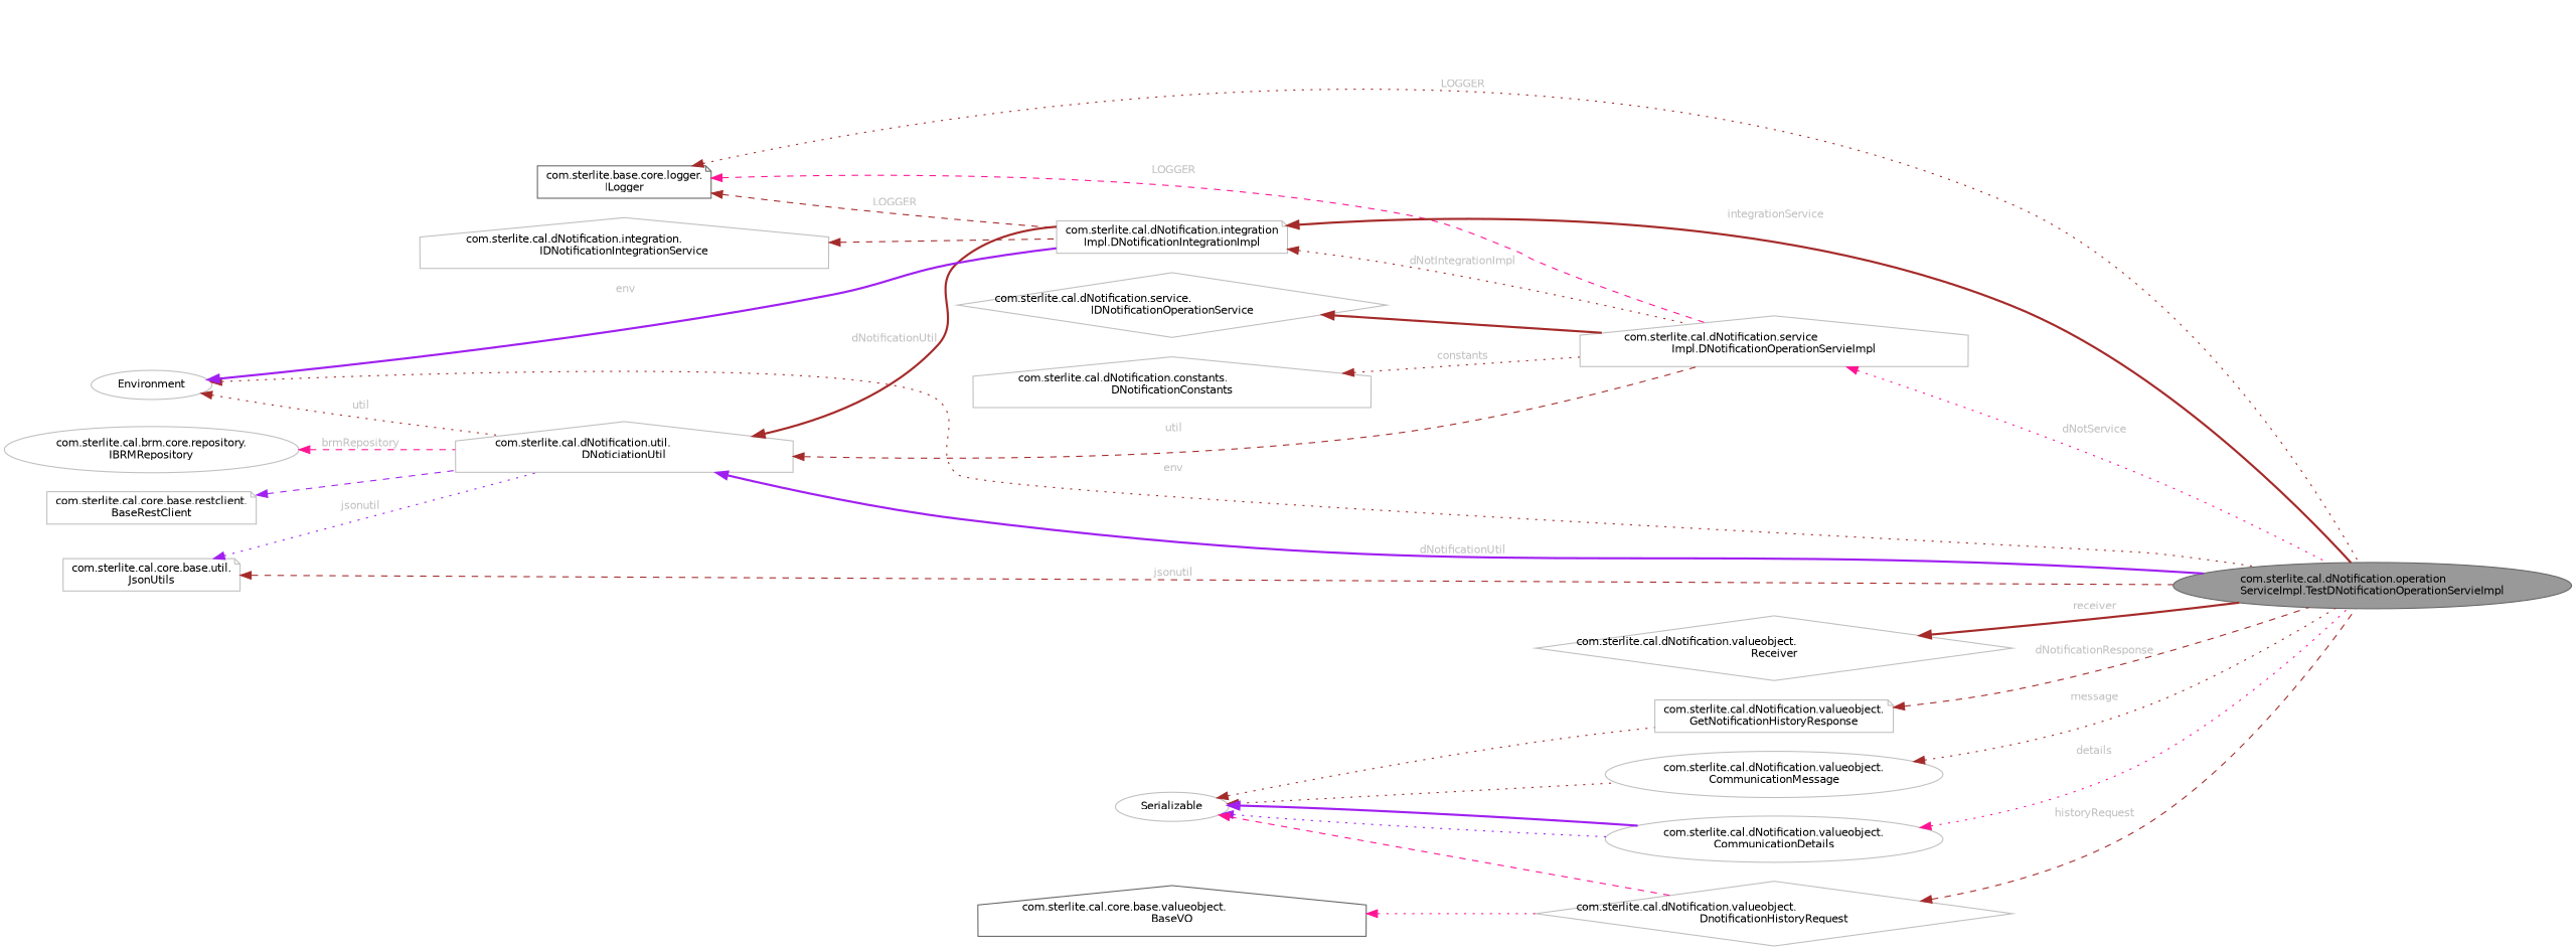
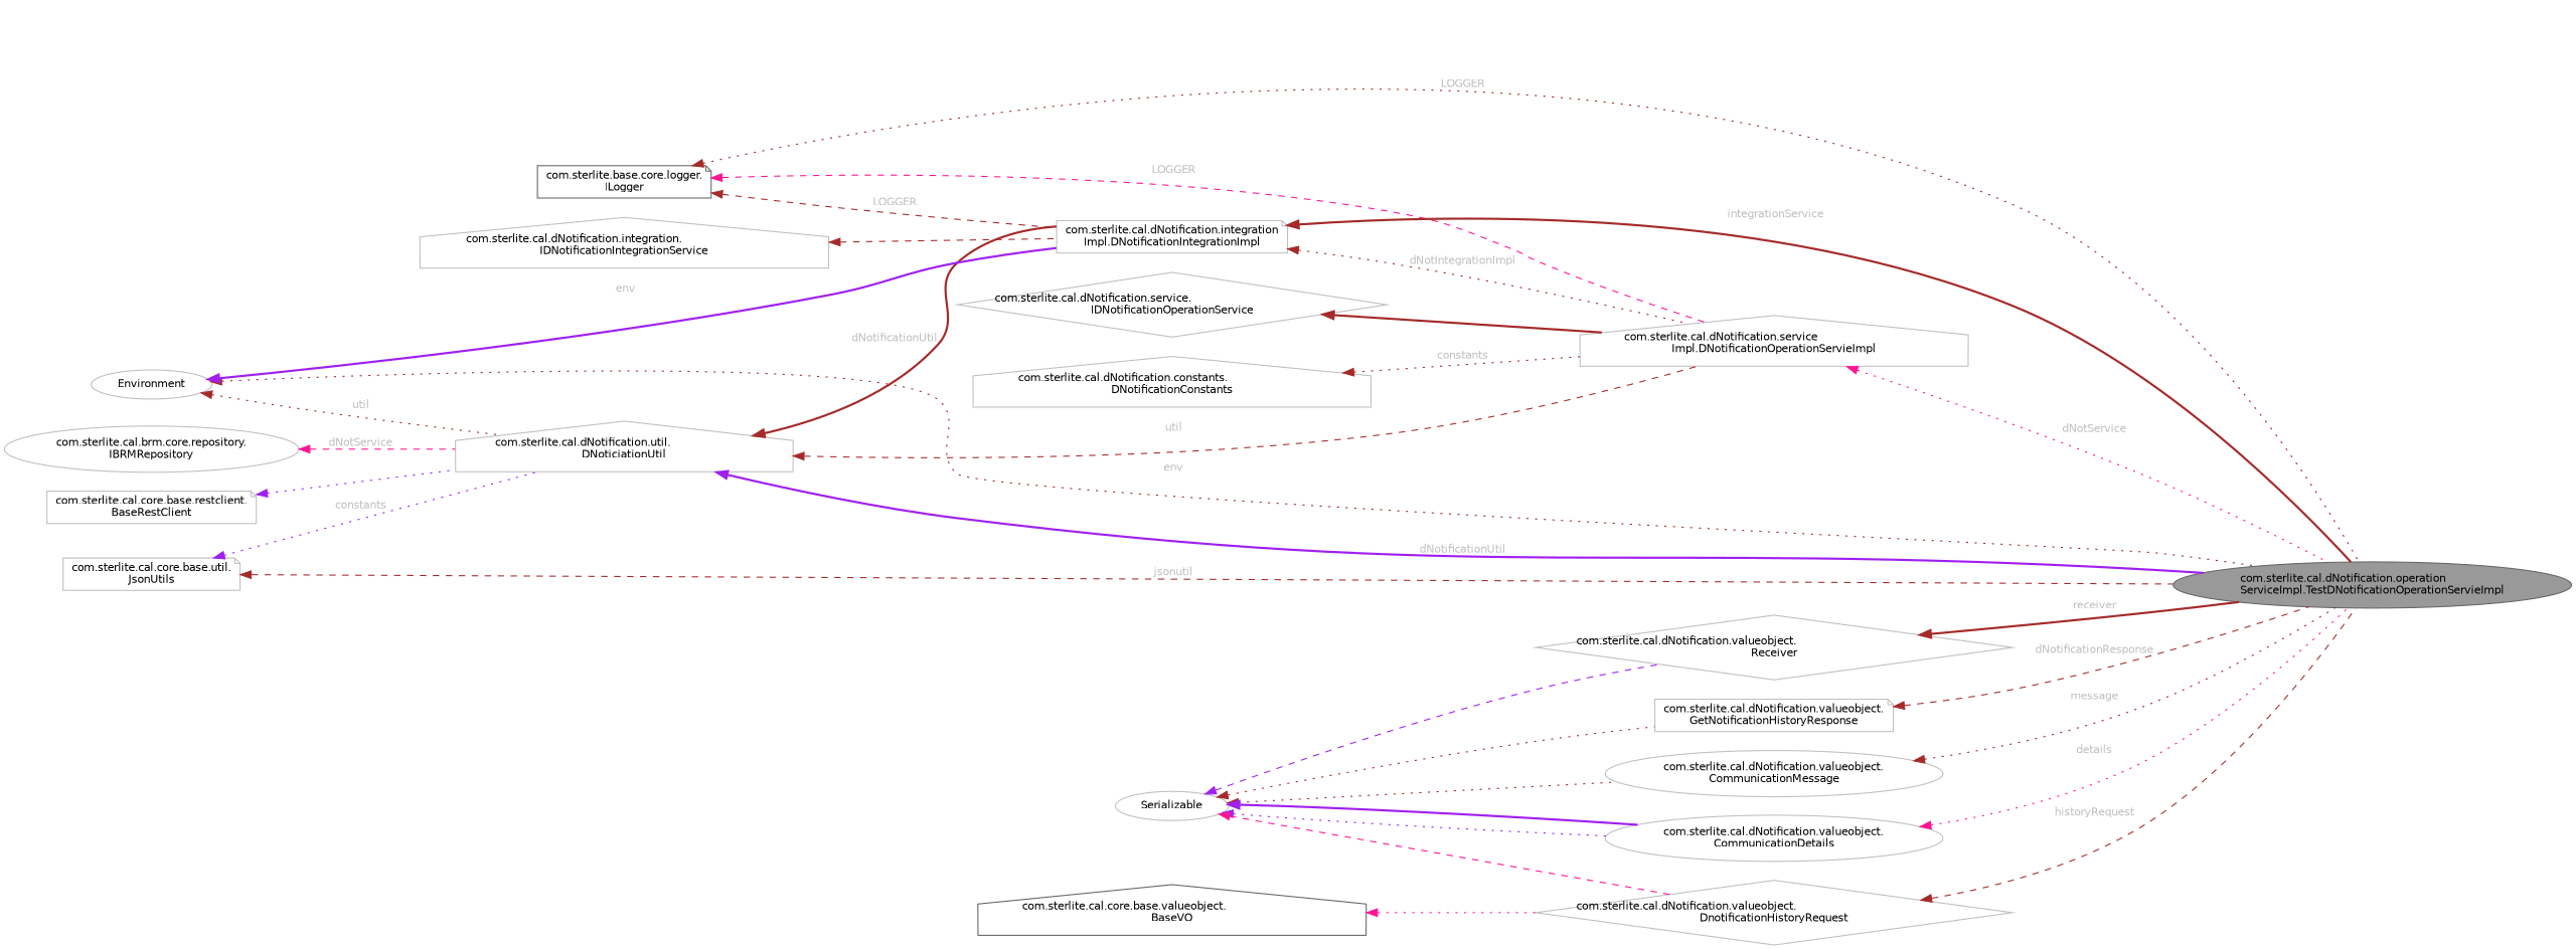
  digraph {
    rankdir=LR
    node [color=grey75 fillcolor=white fontname=Helvetica fontsize=10 shape=ellipse style=filled]
    edge [color=brown dir=back fontcolor=grey fontname=Helvetica fontsize=10 labelfontname=Helvetica labelfontsize=10 style=dotted]
    n1 [color=gray40 fillcolor=grey60 fontcolor=black height=0.2 label="com.sterlite.cal.dNotification.operation\lServiceImpl.TestDNotificationOperationServieImpl" width=0.4]
    n2 [color=gray40 height=0.2 label="com.sterlite.base.core.logger.\lILogger" shape=note width=0.4]
    n3 [height=0.2 label="com.sterlite.cal.dNotification.service\lImpl.DNotificationOperationServieImpl" shape=house width=0.4]
    n4 [height=0.2 label="com.sterlite.cal.dNotification.integration\lImpl.DNotificationIntegrationImpl" shape=note width=0.4]
    n5 [height=0.2 label="com.sterlite.cal.dNotification.service.\lIDNotificationOperationService" shape=diamond width=0.4]
    n6 [height=0.2 label="com.sterlite.cal.dNotification.util.\lDNoticiationUtil" shape=house width=0.4]
    n7 [height=0.2 label="com.sterlite.cal.core.base.restclient.\lBaseRestClient" shape=note width=0.4]
    n8 [height=0.2 label="com.sterlite.cal.brm.core.repository.\lIBRMRepository" width=0.4]
    n9 [height=0.2 label=Environment width=0.4]
    n10 [height=0.2 label="com.sterlite.cal.core.base.util.\lJsonUtils" shape=note width=0.4]
    n11 [height=0.2 label="com.sterlite.cal.dNotification.constants.\lDNotificationConstants" shape=house width=0.4]
    n12 [height=0.2 label="com.sterlite.cal.dNotification.integration.\lIDNotificationIntegrationService" shape=house width=0.4]
    n13 [height=0.2 label="com.sterlite.cal.dNotification.valueobject.\lGetNotificationHistoryResponse" shape=note width=0.4]
    n14 [height=0.2 label=Serializable width=0.4]
    n15 [height=0.2 label="com.sterlite.cal.dNotification.valueobject.\lCommunicationMessage" width=0.4]
    n16 [height=0.2 label="com.sterlite.cal.dNotification.valueobject.\lCommunicationDetails" width=0.4]
    n17 [height=0.2 label="com.sterlite.cal.dNotification.valueobject.\lReceiver" shape=diamond width=0.4]
    n18 [height=0.2 label="com.sterlite.cal.dNotification.valueobject.\lDnotificationHistoryRequest" shape=diamond width=0.4]
    n19 [color=gray40 height=0.2 label="com.sterlite.cal.core.base.valueobject.\lBaseVO" shape=house width=0.4]
    n2 -> n1 [label=" LOGGER"]
    n2 -> n3 [color=deeppink label=" LOGGER" style=dashed]
    n2 -> n4 [label=" LOGGER" style=dashed]
    n3 -> n1 [color=deeppink label=" dNotService"]
    n4 -> n1 [label=" integrationService" style=bold]
    n4 -> n3 [label=" dNotIntegrationImpl"]
    n5 -> n3 [style=bold fontcolor=""]
    n6 -> n1 [color=purple label=" dNotificationUtil" style=bold]
    n6 -> n3 [label=" util" style=dashed]
    n6 -> n4 [label=" dNotificationUtil" style=bold]
-   n7 -> n6 [color=purple style=dashed fontcolor=""]
-   n8 -> n6 [color=deeppink label=" brmRepository" style=dashed]
+   n7 -> n6 [color=purple fontcolor=""]
+   n8 -> n6 [color=deeppink label=" dNotService" style=dashed]
    n9 -> n1 [label=" env"]
    n9 -> n4 [color=purple label=" env" style=bold]
    n9 -> n6 [label=" util"]
    n10 -> n1 [label=" jsonutil" style=dashed]
-   n10 -> n6 [color=purple label=" jsonutil"]
+   n10 -> n6 [color=purple label=" constants"]
    n11 -> n3 [label=" constants"]
    n12 -> n4 [style=dashed fontcolor=""]
    n13 -> n1 [label=" dNotificationResponse" style=dashed]
    n14 -> n13 [fontcolor=""]
    n14 -> n15 [fontcolor=""]
    n14 -> n16 [color=purple fontcolor=""]
    n14 -> n16 [color=purple style=bold fontcolor=""]
+   n14 -> n17 [color=purple style=dashed fontcolor=""]
    n14 -> n18 [color=deeppink style=dashed fontcolor=""]
    n15 -> n1 [label=" message"]
    n16 -> n1 [color=deeppink label=" details"]
    n17 -> n1 [label=" receiver" style=bold]
    n18 -> n1 [label=" historyRequest" style=dashed]
    n19 -> n18 [color=deeppink fontcolor=""]
  }
